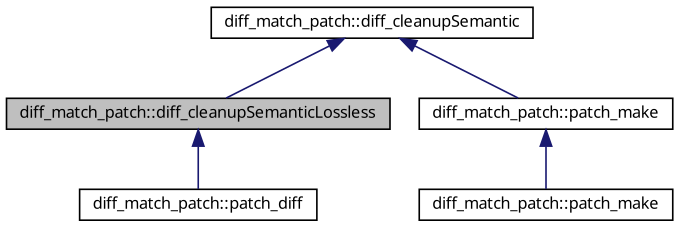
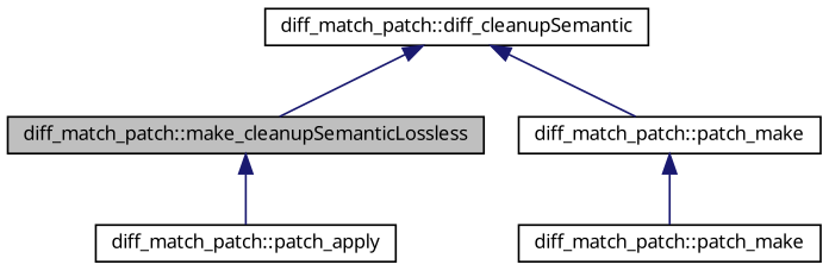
  digraph {
    rankdir=TB
    node [color=black fillcolor=white fontname="FreeSans.ttf" fontsize=10 shape=record style=filled]
    edge [color=midnightblue dir=back fontname="FreeSans.ttf" fontsize=10 labelfontname="FreeSans.ttf" labelfontsize=10 style=solid]
-   n1 [fillcolor=grey75 fontcolor=black height=0.2 label="diff_match_patch::diff_cleanupSemanticLossless" width=0.4]
-   n2 [height=0.2 label="diff_match_patch::patch_diff" width=0.4]
+   n1 [fillcolor=grey75 fontcolor=black height=0.2 label="diff_match_patch::make_cleanupSemanticLossless" width=0.4]
+   n2 [height=0.2 label="diff_match_patch::patch_apply" width=0.4]
    n3 [height=0.2 label="diff_match_patch::diff_cleanupSemantic" width=0.4]
    n4 [height=0.2 label="diff_match_patch::patch_make" width=0.4]
    n5 [height=0.2 label="diff_match_patch::patch_make" width=0.4]
    n1 -> n2
    n3 -> n1
    n3 -> n4
    n4 -> n5
  }
